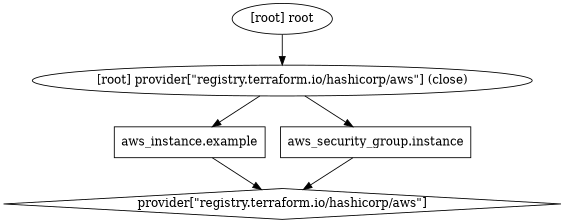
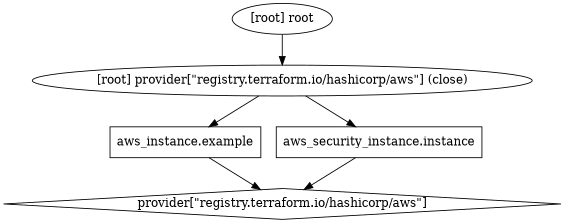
  digraph {
    compound=true
    newrank=true
    n1 [label="aws_instance.example" shape=box]
    n2 [label="provider[\"registry.terraform.io/hashicorp/aws\"]" shape=diamond]
-   n3 [label="aws_security_group.instance" shape=box]
+   n3 [label="aws_security_instance.instance" shape=box]
    "[root] provider[\"registry.terraform.io/hashicorp/aws\"] (close)"
    "[root] root"
    subgraph sub_1 {
      n1
      n2
      n3
      "[root] provider[\"registry.terraform.io/hashicorp/aws\"] (close)"
      "[root] root"
    }
    n1 -> n2
    n3 -> n2
    "[root] provider[\"registry.terraform.io/hashicorp/aws\"] (close)" -> n1
    "[root] provider[\"registry.terraform.io/hashicorp/aws\"] (close)" -> n3
    "[root] root" -> "[root] provider[\"registry.terraform.io/hashicorp/aws\"] (close)"
  }
